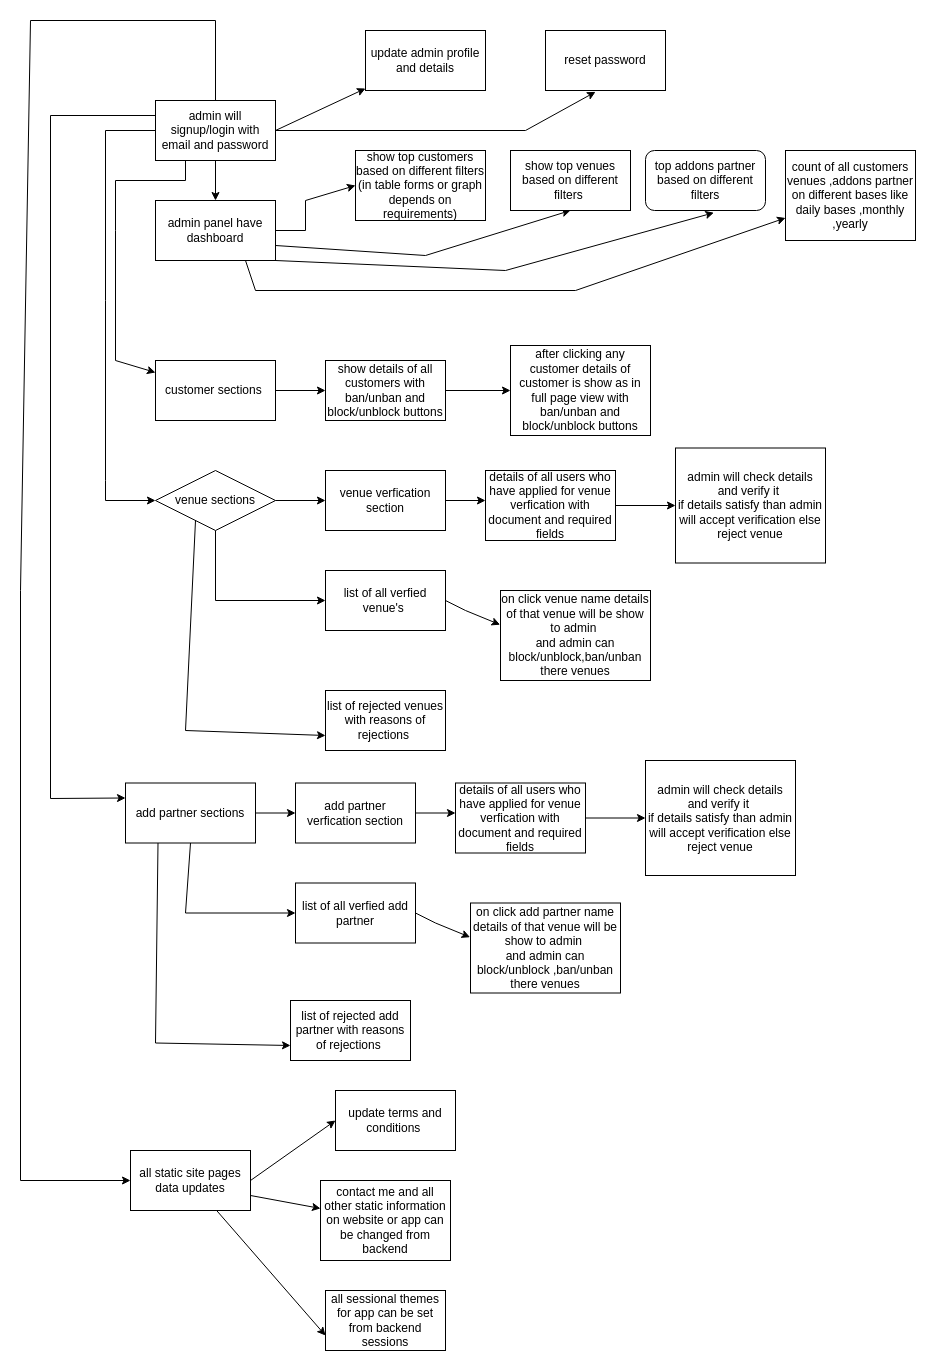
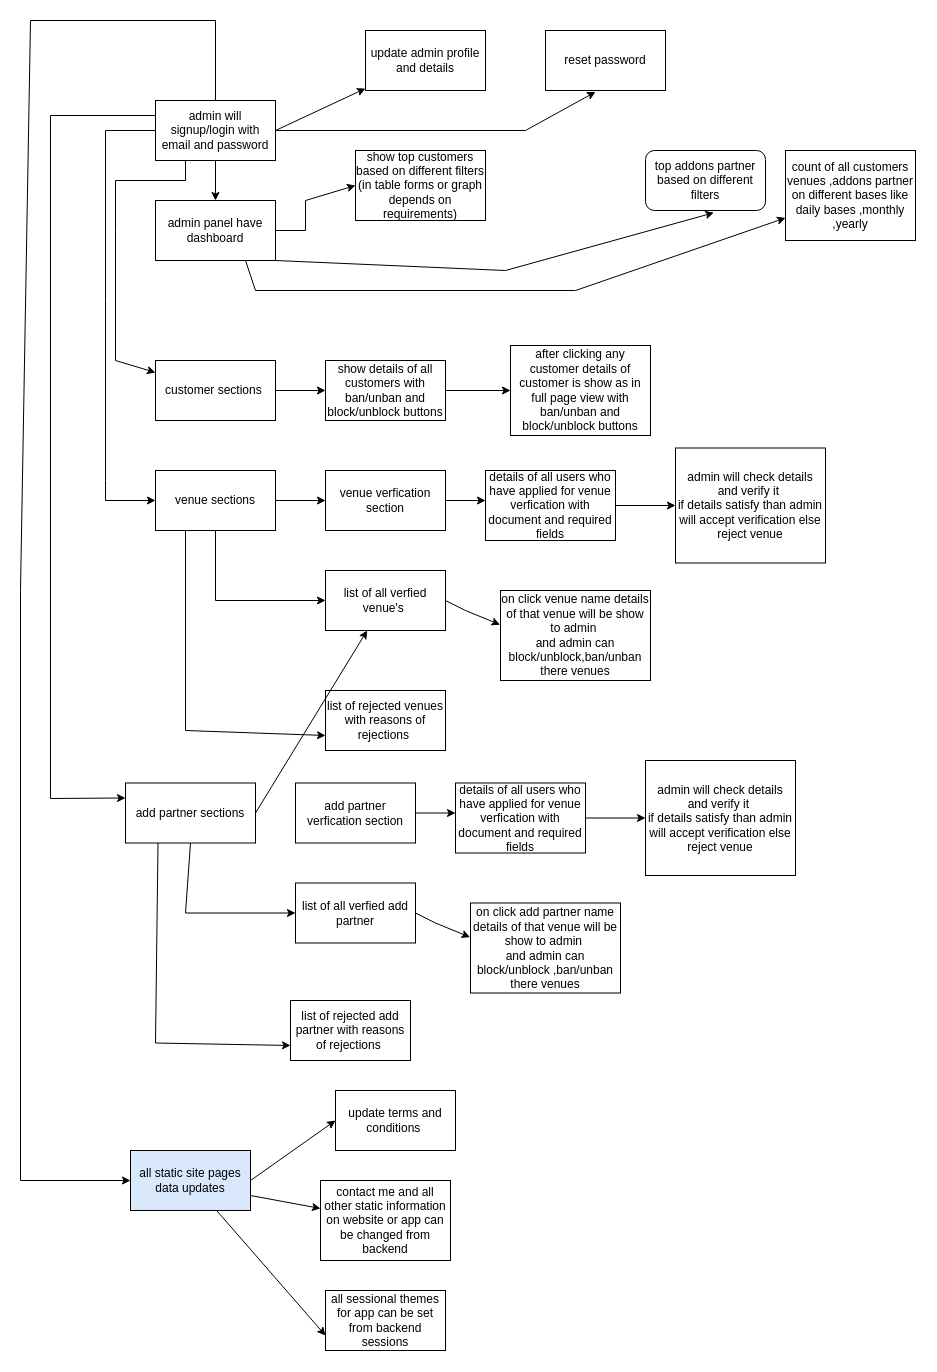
  <mxCell id="0" />
  <mxCell id="1" parent="0" />
  <mxCell id="2" style="edgeStyle=none;rounded=0;orthogonalLoop=1;jettySize=auto;html=1;exitX=1;exitY=0.5;exitDx=0;exitDy=0;" edge="1" parent="1" source="9" target="10"><mxGeometry relative="1" as="geometry" /></mxCell>
  <mxCell id="3" value="" style="edgeStyle=none;rounded=0;orthogonalLoop=1;jettySize=auto;html=1;" edge="1" parent="1" source="9" target="15"><mxGeometry relative="1" as="geometry" /></mxCell>
  <mxCell id="4" style="edgeStyle=none;rounded=0;orthogonalLoop=1;jettySize=auto;html=1;entryX=0.417;entryY=1.023;entryDx=0;entryDy=0;entryPerimeter=0;" edge="1" parent="1" source="9" target="16"><mxGeometry relative="1" as="geometry"><Array as="points"><mxPoint x="525" y="130" /></Array></mxGeometry></mxCell>
  <mxCell id="5" style="edgeStyle=none;rounded=0;orthogonalLoop=1;jettySize=auto;html=1;exitX=0.25;exitY=1;exitDx=0;exitDy=0;" edge="1" parent="1" source="9" target="22"><mxGeometry relative="1" as="geometry"><Array as="points"><mxPoint x="185" y="180" /><mxPoint x="115" y="180" /><mxPoint x="115" y="230" /><mxPoint x="115" y="360" /></Array></mxGeometry></mxCell>
  <mxCell id="6" style="edgeStyle=none;rounded=0;orthogonalLoop=1;jettySize=auto;html=1;exitX=0;exitY=0.5;exitDx=0;exitDy=0;" edge="1" parent="1" source="9" target="30"><mxGeometry relative="1" as="geometry"><Array as="points"><mxPoint x="105" y="130" /><mxPoint x="105" y="300" /><mxPoint x="105" y="480" /><mxPoint x="105" y="500" /></Array></mxGeometry></mxCell>
  <mxCell id="7" style="edgeStyle=none;rounded=0;orthogonalLoop=1;jettySize=auto;html=1;exitX=0;exitY=0.25;exitDx=0;exitDy=0;entryX=0;entryY=0.25;entryDx=0;entryDy=0;" edge="1" parent="1" source="9" target="43"><mxGeometry relative="1" as="geometry"><Array as="points"><mxPoint x="50" y="115" /><mxPoint x="50" y="798" /></Array></mxGeometry></mxCell>
  <mxCell id="8" style="edgeStyle=none;rounded=0;orthogonalLoop=1;jettySize=auto;html=1;" edge="1" parent="1" source="9" target="56"><mxGeometry relative="1" as="geometry"><Array as="points"><mxPoint x="215" y="20" /><mxPoint x="30" y="20" /><mxPoint x="20" y="590" /><mxPoint x="20" y="1180" /></Array></mxGeometry></mxCell>
  <mxCell id="9" value="admin will signup/login with email and password" style="rounded=0;whiteSpace=wrap;html=1;" vertex="1" parent="1"><mxGeometry x="155" y="100" width="120" height="60" as="geometry" /></mxCell>
  <mxCell id="10" value="update admin profile and details" style="rounded=0;whiteSpace=wrap;html=1;" vertex="1" parent="1"><mxGeometry x="365" y="30" width="120" height="60" as="geometry" /></mxCell>
  <mxCell id="11" style="edgeStyle=none;rounded=0;orthogonalLoop=1;jettySize=auto;html=1;exitX=1;exitY=0.5;exitDx=0;exitDy=0;entryX=0;entryY=0.5;entryDx=0;entryDy=0;" edge="1" parent="1" source="15" target="17"><mxGeometry relative="1" as="geometry"><Array as="points"><mxPoint x="305" y="230" /><mxPoint x="305" y="200" /></Array></mxGeometry></mxCell>
- <mxCell id="12" style="edgeStyle=none;rounded=0;orthogonalLoop=1;jettySize=auto;html=1;exitX=1;exitY=0.75;exitDx=0;exitDy=0;entryX=0.5;entryY=1;entryDx=0;entryDy=0;" edge="1" parent="1" source="15" target="18"><mxGeometry relative="1" as="geometry"><Array as="points"><mxPoint x="425" y="255" /></Array></mxGeometry></mxCell>
  <mxCell id="13" style="edgeStyle=none;rounded=0;orthogonalLoop=1;jettySize=auto;html=1;exitX=1;exitY=1;exitDx=0;exitDy=0;entryX=0.57;entryY=1.037;entryDx=0;entryDy=0;entryPerimeter=0;" edge="1" parent="1" source="15" target="19"><mxGeometry relative="1" as="geometry"><Array as="points"><mxPoint x="505" y="270" /></Array></mxGeometry></mxCell>
  <mxCell id="14" style="edgeStyle=none;rounded=0;orthogonalLoop=1;jettySize=auto;html=1;exitX=0.75;exitY=1;exitDx=0;exitDy=0;" edge="1" parent="1" source="15" target="20"><mxGeometry relative="1" as="geometry"><Array as="points"><mxPoint x="255" y="290" /><mxPoint x="575" y="290" /></Array></mxGeometry></mxCell>
  <mxCell id="15" value="admin panel have dashboard" style="rounded=0;whiteSpace=wrap;html=1;" vertex="1" parent="1"><mxGeometry x="155" y="200" width="120" height="60" as="geometry" /></mxCell>
  <mxCell id="16" value="reset password" style="rounded=0;whiteSpace=wrap;html=1;" vertex="1" parent="1"><mxGeometry x="545" y="30" width="120" height="60" as="geometry" /></mxCell>
  <mxCell id="17" value="show top customers&lt;br&gt;based on different filters (in table forms or graph depends on requirements)" style="rounded=0;whiteSpace=wrap;html=1;" vertex="1" parent="1"><mxGeometry x="355" y="150" width="130" height="70" as="geometry" /></mxCell>
- <mxCell id="18" value="show top venues based on different filters&amp;nbsp;" style="rounded=0;whiteSpace=wrap;html=1;" vertex="1" parent="1"><mxGeometry x="510" y="150" width="120" height="60" as="geometry" /></mxCell>
  <mxCell id="19" value="top addons partner&lt;br&gt;based on different filters" style="whiteSpace=wrap;html=1;rounded=1;" vertex="1" parent="1"><mxGeometry x="645" y="150" width="120" height="60" as="geometry" /></mxCell>
  <mxCell id="20" value="count of all customers venues ,addons partner on different bases like daily bases ,monthly ,yearly" style="rounded=0;whiteSpace=wrap;html=1;" vertex="1" parent="1"><mxGeometry x="785" y="150" width="130" height="90" as="geometry" /></mxCell>
  <mxCell id="21" style="edgeStyle=none;rounded=0;orthogonalLoop=1;jettySize=auto;html=1;exitX=1;exitY=0.5;exitDx=0;exitDy=0;entryX=0;entryY=0.5;entryDx=0;entryDy=0;" edge="1" parent="1" source="22" target="24"><mxGeometry relative="1" as="geometry" /></mxCell>
  <mxCell id="22" value="customer sections&amp;nbsp;" style="rounded=0;whiteSpace=wrap;html=1;" vertex="1" parent="1"><mxGeometry x="155" y="360" width="120" height="60" as="geometry" /></mxCell>
  <mxCell id="23" style="edgeStyle=none;rounded=0;orthogonalLoop=1;jettySize=auto;html=1;exitX=1;exitY=0.5;exitDx=0;exitDy=0;entryX=0;entryY=0.5;entryDx=0;entryDy=0;" edge="1" parent="1" source="24" target="25"><mxGeometry relative="1" as="geometry" /></mxCell>
  <mxCell id="24" value="show details of all customers with ban/unban and block/unblock buttons" style="rounded=0;whiteSpace=wrap;html=1;" vertex="1" parent="1"><mxGeometry x="325" y="360" width="120" height="60" as="geometry" /></mxCell>
  <mxCell id="25" value="after clicking any customer details of customer is show as in full page view with ban/unban and block/unblock buttons" style="rounded=0;whiteSpace=wrap;html=1;" vertex="1" parent="1"><mxGeometry x="510" y="345" width="140" height="90" as="geometry" /></mxCell>
  <mxCell id="26" style="edgeStyle=none;rounded=0;orthogonalLoop=1;jettySize=auto;html=1;exitX=1;exitY=1;exitDx=0;exitDy=0;" edge="1" parent="1" source="25" target="25"><mxGeometry relative="1" as="geometry" /></mxCell>
  <mxCell id="27" style="edgeStyle=none;rounded=0;orthogonalLoop=1;jettySize=auto;html=1;exitX=1;exitY=0.5;exitDx=0;exitDy=0;entryX=0;entryY=0.5;entryDx=0;entryDy=0;" edge="1" parent="1" source="30" target="32"><mxGeometry relative="1" as="geometry" /></mxCell>
  <mxCell id="28" style="edgeStyle=none;rounded=0;orthogonalLoop=1;jettySize=auto;html=1;exitX=0.5;exitY=1;exitDx=0;exitDy=0;entryX=0;entryY=0.5;entryDx=0;entryDy=0;" edge="1" parent="1" source="30" target="37"><mxGeometry relative="1" as="geometry"><Array as="points"><mxPoint x="215" y="600" /></Array></mxGeometry></mxCell>
  <mxCell id="29" style="edgeStyle=none;rounded=0;orthogonalLoop=1;jettySize=auto;html=1;exitX=0.25;exitY=1;exitDx=0;exitDy=0;entryX=0;entryY=0.75;entryDx=0;entryDy=0;" edge="1" parent="1" source="30" target="39"><mxGeometry relative="1" as="geometry"><Array as="points"><mxPoint x="185" y="730" /></Array></mxGeometry></mxCell>
- <mxCell id="30" value="venue sections" style="rhombus;whiteSpace=wrap;html=1;" vertex="1" parent="1"><mxGeometry x="155" y="470" width="120" height="60" as="geometry" /></mxCell>
+ <mxCell id="30" value="venue sections" style="rounded=0;whiteSpace=wrap;html=1;" vertex="1" parent="1"><mxGeometry x="155" y="470" width="120" height="60" as="geometry" /></mxCell>
  <mxCell id="31" style="edgeStyle=none;rounded=0;orthogonalLoop=1;jettySize=auto;html=1;exitX=1;exitY=0.5;exitDx=0;exitDy=0;" edge="1" parent="1" source="32"><mxGeometry relative="1" as="geometry"><mxPoint x="485" y="500" as="targetPoint" /></mxGeometry></mxCell>
  <mxCell id="32" value="venue verfication section" style="rounded=0;whiteSpace=wrap;html=1;" vertex="1" parent="1"><mxGeometry x="325" y="470" width="120" height="60" as="geometry" /></mxCell>
  <mxCell id="33" style="edgeStyle=none;rounded=0;orthogonalLoop=1;jettySize=auto;html=1;exitX=1;exitY=0.5;exitDx=0;exitDy=0;entryX=0;entryY=0.5;entryDx=0;entryDy=0;" edge="1" parent="1" source="34" target="35"><mxGeometry relative="1" as="geometry" /></mxCell>
  <mxCell id="34" value="details of all users who have applied for venue verfication with document and required fields" style="rounded=0;whiteSpace=wrap;html=1;" vertex="1" parent="1"><mxGeometry x="485" y="470" width="130" height="70" as="geometry" /></mxCell>
  <mxCell id="35" value="admin will check details and verify it&amp;nbsp;&lt;br&gt;if details satisfy than admin will accept verification else reject venue" style="rounded=0;whiteSpace=wrap;html=1;" vertex="1" parent="1"><mxGeometry x="675" y="447.5" width="150" height="115" as="geometry" /></mxCell>
  <mxCell id="36" style="edgeStyle=none;rounded=0;orthogonalLoop=1;jettySize=auto;html=1;exitX=1;exitY=0.5;exitDx=0;exitDy=0;entryX=-0.003;entryY=0.38;entryDx=0;entryDy=0;entryPerimeter=0;" edge="1" parent="1" source="37" target="38"><mxGeometry relative="1" as="geometry"><Array as="points"><mxPoint x="465" y="610" /></Array></mxGeometry></mxCell>
  <mxCell id="37" value="list of all verfied venue's&amp;nbsp;" style="rounded=0;whiteSpace=wrap;html=1;" vertex="1" parent="1"><mxGeometry x="325" y="570" width="120" height="60" as="geometry" /></mxCell>
  <mxCell id="38" value="on click venue name details of that venue will be show to admin&amp;nbsp;&lt;br&gt;and admin can block/unblock,ban/unban there venues" style="rounded=0;whiteSpace=wrap;html=1;" vertex="1" parent="1"><mxGeometry x="500" y="590" width="150" height="90" as="geometry" /></mxCell>
  <mxCell id="39" value="list of rejected venues with reasons of rejections&amp;nbsp;" style="rounded=0;whiteSpace=wrap;html=1;" vertex="1" parent="1"><mxGeometry x="325" y="690" width="120" height="60" as="geometry" /></mxCell>
- <mxCell id="40" style="edgeStyle=none;rounded=0;orthogonalLoop=1;jettySize=auto;html=1;exitX=1;exitY=0.5;exitDx=0;exitDy=0;entryX=0;entryY=0.5;entryDx=0;entryDy=0;" edge="1" parent="1" source="43" target="45"><mxGeometry relative="1" as="geometry" /></mxCell>
+ <mxCell id="40" style="edgeStyle=none;rounded=0;orthogonalLoop=1;jettySize=auto;html=1;exitX=1;exitY=0.5;exitDx=0;exitDy=0;" edge="1" parent="1" source="43" target="37"><mxGeometry relative="1" as="geometry" /></mxCell>
  <mxCell id="41" style="edgeStyle=none;rounded=0;orthogonalLoop=1;jettySize=auto;html=1;exitX=0.5;exitY=1;exitDx=0;exitDy=0;entryX=0;entryY=0.5;entryDx=0;entryDy=0;" edge="1" parent="1" source="43" target="50"><mxGeometry relative="1" as="geometry"><Array as="points"><mxPoint x="185" y="912.5" /></Array></mxGeometry></mxCell>
  <mxCell id="42" style="edgeStyle=none;rounded=0;orthogonalLoop=1;jettySize=auto;html=1;exitX=0.25;exitY=1;exitDx=0;exitDy=0;entryX=0;entryY=0.75;entryDx=0;entryDy=0;" edge="1" parent="1" source="43" target="52"><mxGeometry relative="1" as="geometry"><Array as="points"><mxPoint x="155" y="1042.5" /></Array></mxGeometry></mxCell>
  <mxCell id="43" value="add partner sections" style="rounded=0;whiteSpace=wrap;html=1;" vertex="1" parent="1"><mxGeometry x="125" y="782.5" width="130" height="60" as="geometry" /></mxCell>
  <mxCell id="44" style="edgeStyle=none;rounded=0;orthogonalLoop=1;jettySize=auto;html=1;exitX=1;exitY=0.5;exitDx=0;exitDy=0;" edge="1" parent="1" source="45"><mxGeometry relative="1" as="geometry"><mxPoint x="455" y="812.5" as="targetPoint" /></mxGeometry></mxCell>
  <mxCell id="45" value="add partner verfication section" style="rounded=0;whiteSpace=wrap;html=1;" vertex="1" parent="1"><mxGeometry x="295" y="782.5" width="120" height="60" as="geometry" /></mxCell>
  <mxCell id="46" style="edgeStyle=none;rounded=0;orthogonalLoop=1;jettySize=auto;html=1;exitX=1;exitY=0.5;exitDx=0;exitDy=0;entryX=0;entryY=0.5;entryDx=0;entryDy=0;" edge="1" parent="1" source="47" target="48"><mxGeometry relative="1" as="geometry" /></mxCell>
  <mxCell id="47" value="details of all users who have applied for venue verfication with document and required fields" style="rounded=0;whiteSpace=wrap;html=1;" vertex="1" parent="1"><mxGeometry x="455" y="782.5" width="130" height="70" as="geometry" /></mxCell>
  <mxCell id="48" value="admin will check details and verify it&amp;nbsp;&lt;br&gt;if details satisfy than admin will accept verification else reject venue" style="rounded=0;whiteSpace=wrap;html=1;" vertex="1" parent="1"><mxGeometry x="645" y="760" width="150" height="115" as="geometry" /></mxCell>
  <mxCell id="49" style="edgeStyle=none;rounded=0;orthogonalLoop=1;jettySize=auto;html=1;exitX=1;exitY=0.5;exitDx=0;exitDy=0;entryX=-0.003;entryY=0.38;entryDx=0;entryDy=0;entryPerimeter=0;" edge="1" parent="1" source="50" target="51"><mxGeometry relative="1" as="geometry"><Array as="points"><mxPoint x="435" y="922.5" /></Array></mxGeometry></mxCell>
  <mxCell id="50" value="list of all verfied add partner" style="rounded=0;whiteSpace=wrap;html=1;" vertex="1" parent="1"><mxGeometry x="295" y="882.5" width="120" height="60" as="geometry" /></mxCell>
  <mxCell id="51" value="on click add partner name details of that venue will be show to admin&amp;nbsp;&lt;br&gt;and admin can block/unblock ,ban/unban there venues" style="rounded=0;whiteSpace=wrap;html=1;" vertex="1" parent="1"><mxGeometry x="470" y="902.5" width="150" height="90" as="geometry" /></mxCell>
  <mxCell id="52" value="list of rejected add partner with reasons of rejections&amp;nbsp;" style="rounded=0;whiteSpace=wrap;html=1;" vertex="1" parent="1"><mxGeometry x="290" y="1000" width="120" height="60" as="geometry" /></mxCell>
  <mxCell id="53" style="edgeStyle=none;rounded=0;orthogonalLoop=1;jettySize=auto;html=1;exitX=1;exitY=0.5;exitDx=0;exitDy=0;entryX=0;entryY=0.5;entryDx=0;entryDy=0;" edge="1" parent="1" source="56" target="57"><mxGeometry relative="1" as="geometry" /></mxCell>
  <mxCell id="54" style="edgeStyle=none;rounded=0;orthogonalLoop=1;jettySize=auto;html=1;exitX=1;exitY=0.75;exitDx=0;exitDy=0;" edge="1" parent="1" source="56" target="58"><mxGeometry relative="1" as="geometry" /></mxCell>
  <mxCell id="55" style="edgeStyle=none;rounded=0;orthogonalLoop=1;jettySize=auto;html=1;entryX=0;entryY=0.75;entryDx=0;entryDy=0;" edge="1" parent="1" source="56" target="59"><mxGeometry relative="1" as="geometry" /></mxCell>
- <mxCell id="56" value="all static site pages data updates" style="rounded=0;whiteSpace=wrap;html=1;" vertex="1" parent="1"><mxGeometry x="130" y="1150" width="120" height="60" as="geometry" /></mxCell>
+ <mxCell id="56" value="all static site pages data updates" style="rounded=0;whiteSpace=wrap;html=1;fillColor=#dae8fc;" vertex="1" parent="1"><mxGeometry x="130" y="1150" width="120" height="60" as="geometry" /></mxCell>
  <mxCell id="57" value="update terms and conditions&amp;nbsp;" style="rounded=0;whiteSpace=wrap;html=1;" vertex="1" parent="1"><mxGeometry x="335" y="1090" width="120" height="60" as="geometry" /></mxCell>
  <mxCell id="58" value="contact me and all other static information on website or app can be changed from backend" style="rounded=0;whiteSpace=wrap;html=1;" vertex="1" parent="1"><mxGeometry x="320" y="1180" width="130" height="80" as="geometry" /></mxCell>
  <mxCell id="59" value="all sessional themes for app can be set from backend sessions" style="rounded=0;whiteSpace=wrap;html=1;" vertex="1" parent="1"><mxGeometry x="325" y="1290" width="120" height="60" as="geometry" /></mxCell>
